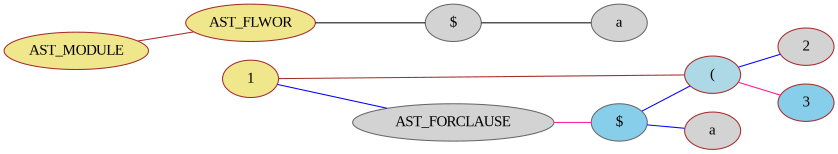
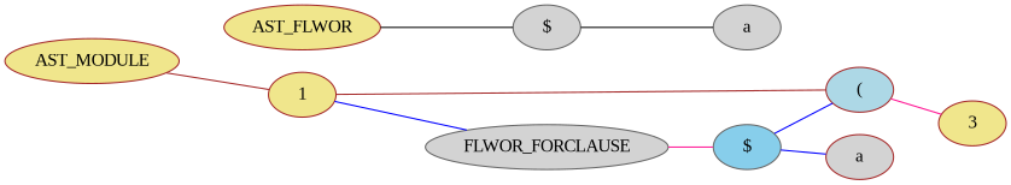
  digraph {
    fontname="Liberation Serif"
    rankdir=LR
    node [color=brown fillcolor=lightgrey fontname="Liberation Serif" style=filled]
    edge [arrowhead=none arrowtail=none color=blue dir=both fontcolor=black fontname="Liberation Serif" weight=1]
    n1 [fillcolor=khaki label=AST_MODULE]
    n2 [fillcolor=khaki label=AST_FLWOR]
    n3 [color=gray40 label="$"]
-   n4 [color=gray40 label=AST_FORCLAUSE]
+   n4 [color=gray40 label=FLWOR_FORCLAUSE]
    n5 [color=gray40 fillcolor=skyblue label="$"]
    n6 [color=gray40 label=a]
    n7 [label=a]
    n8 [fillcolor=lightblue label="("]
    n9 [fillcolor=khaki label=1]
-   n10 [label=2]
-   n11 [fillcolor=skyblue label=3]
-   n1 -> n2 [color=brown]
+   n11 [fillcolor=khaki label=3]
+   n1 -> n9 [color=brown]
    n2 -> n3 [color=black]
    n3 -> n6 [color=black]
    n4 -> n5 [color=deeppink]
    n5 -> n7
    n5 -> n8
    n8 -> n9 [color=brown]
-   n8 -> n10
    n8 -> n11 [color=deeppink]
    n9 -> n4
  }
